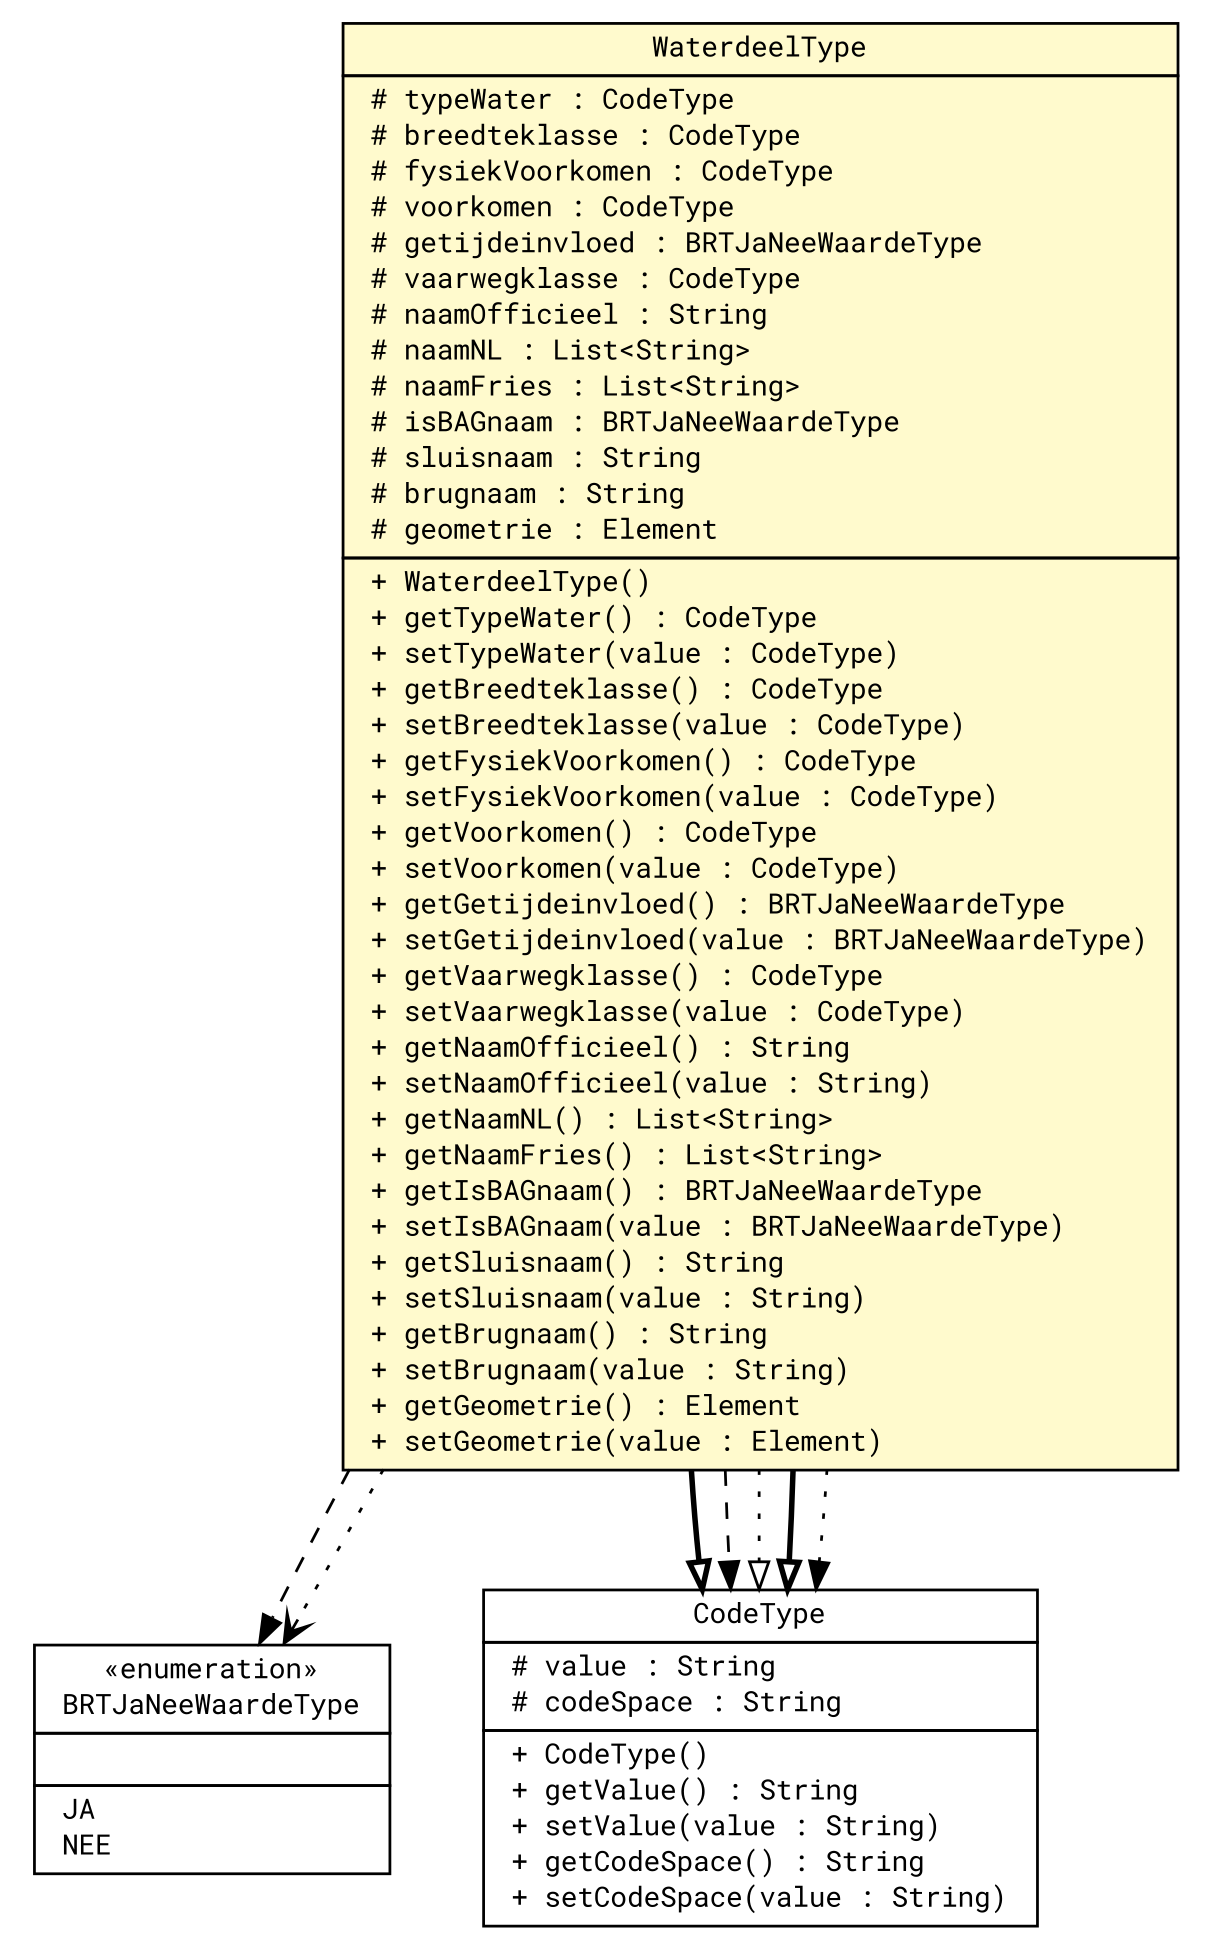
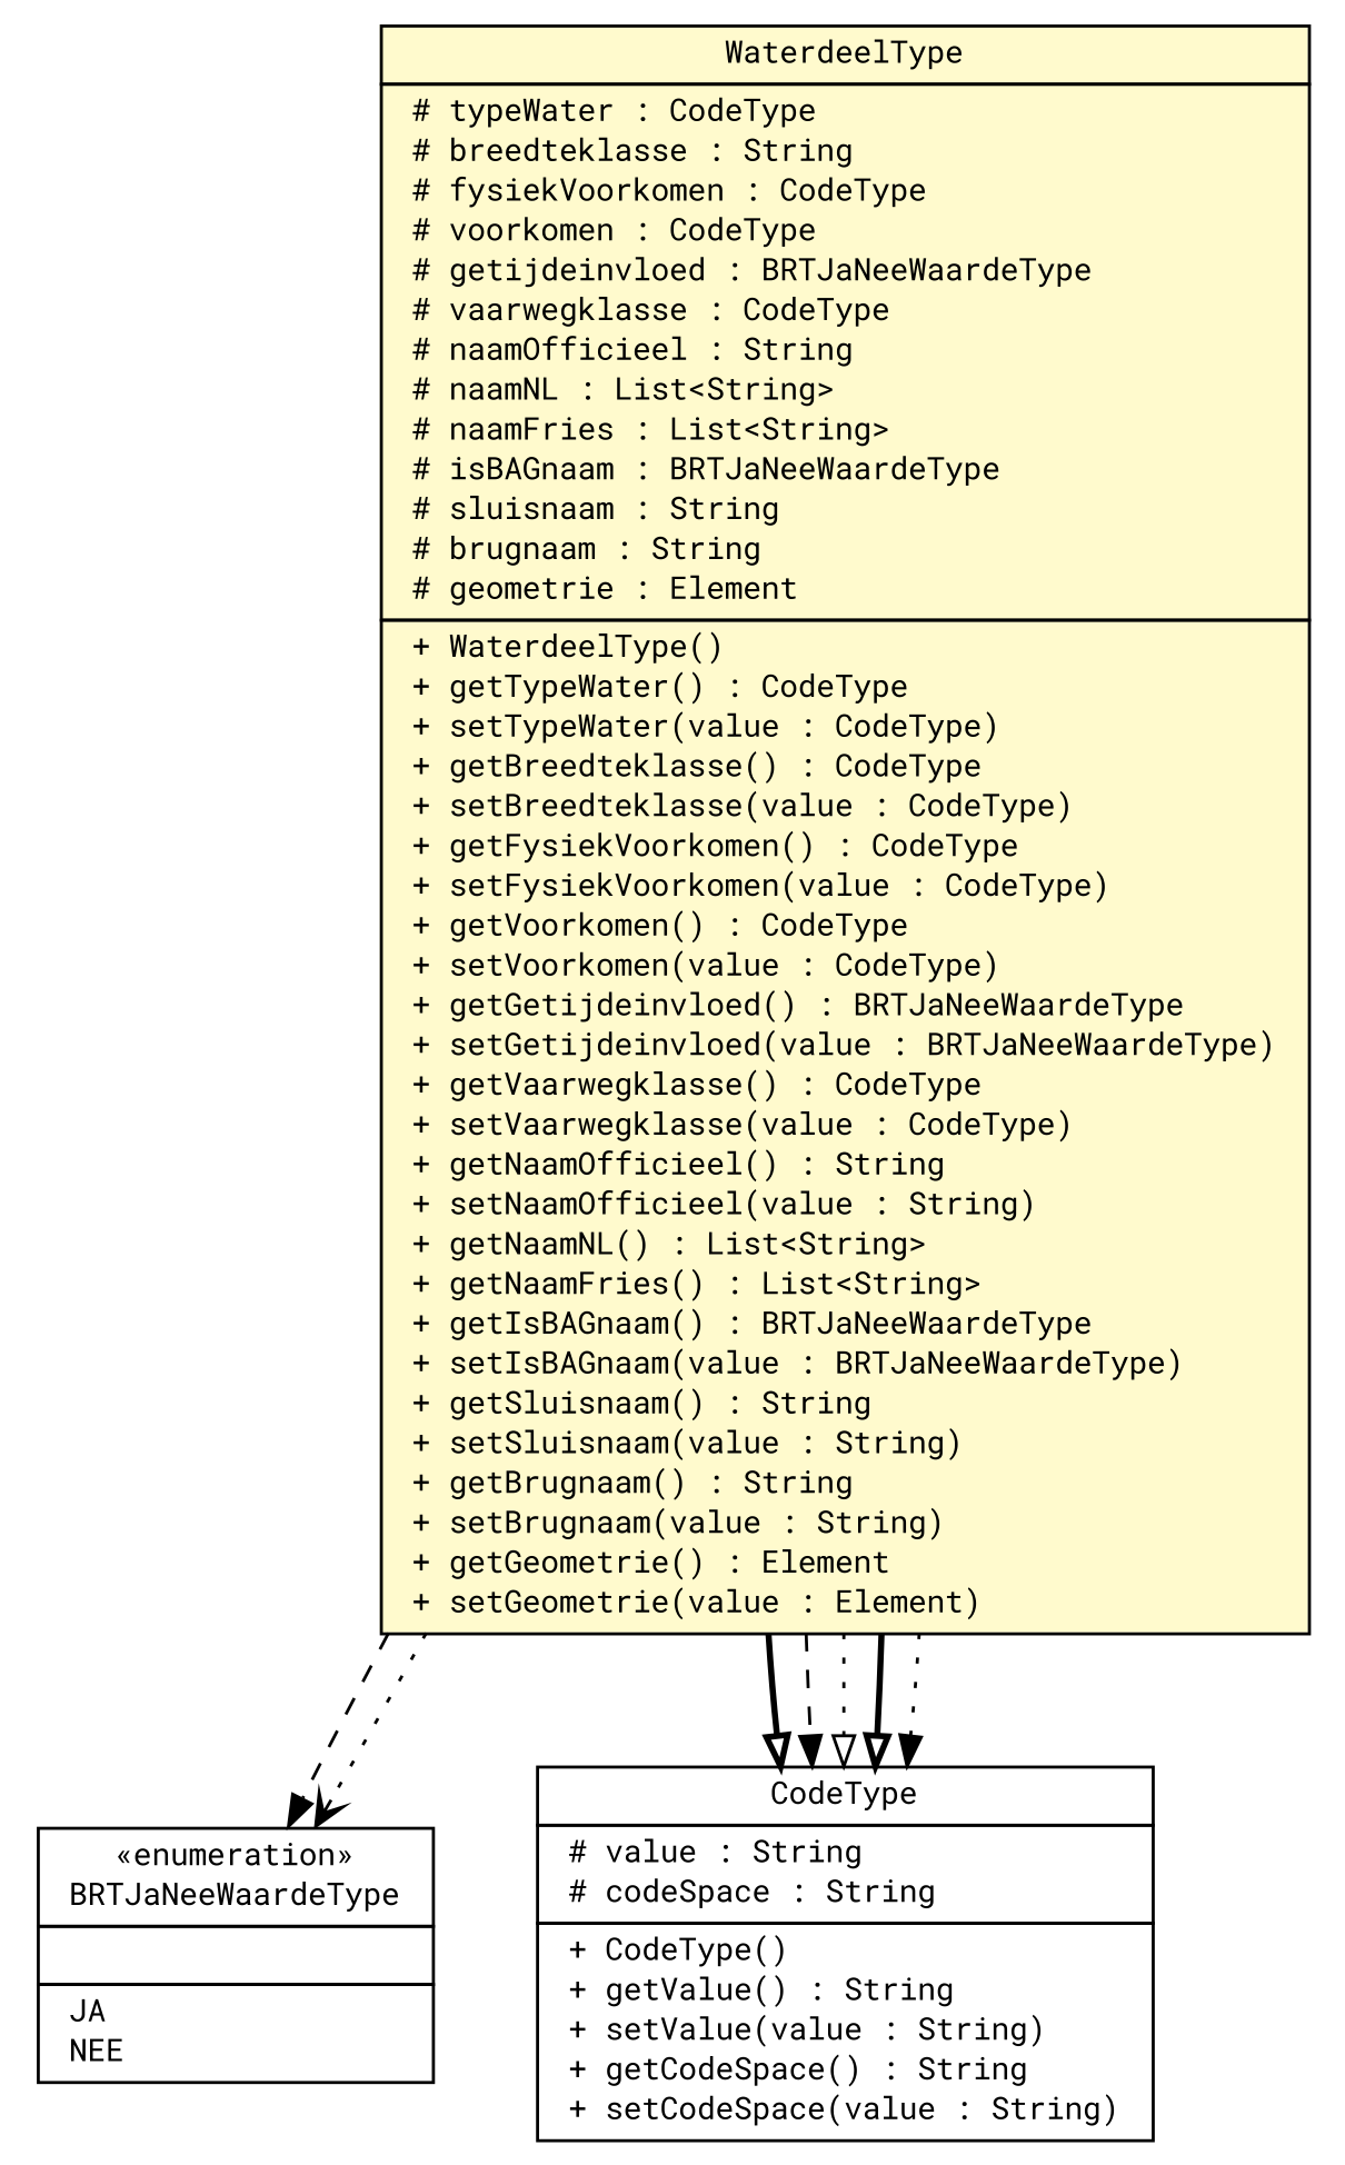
  digraph {
    fontname="Roboto Mono"
    nodesep=0.25
    ranksep=0.5
    node [fontcolor=black fontname="Roboto Mono" fontsize=10.0 shape=plaintext]
    edge [arrowhead=normal color=black fontcolor=black fontname="Roboto Mono" fontsize=10.0 headport=p labelfontname=Helvetica labelfontsize=10 style=dotted tailport=p]
    n1 [label=<<table title="nl.b3p.topnl.top250nl.BRTJaNeeWaardeType" border="0" cellborder="1" cellspacing="0" cellpadding="2" port="p" href="./BRTJaNeeWaardeType.html"> 		<tr><td><table border="0" cellspacing="0" cellpadding="1"> <tr><td align="center" balign="center"> &#171;enumeration&#187; </td></tr> <tr><td align="center" balign="center"> BRTJaNeeWaardeType </td></tr> 		</table></td></tr> 		<tr><td><table border="0" cellspacing="0" cellpadding="1"> <tr><td align="left" balign="left">  </td></tr> 		</table></td></tr> 		<tr><td><table border="0" cellspacing="0" cellpadding="1"> <tr><td align="left" balign="left"> JA </td></tr> <tr><td align="left" balign="left"> NEE </td></tr> 		</table></td></tr> 		</table>>]
-   n2 [label=<<table title="nl.b3p.topnl.top250nl.WaterdeelType" border="0" cellborder="1" cellspacing="0" cellpadding="2" port="p" bgcolor="lemonChiffon" href="./WaterdeelType.html"> 		<tr><td><table border="0" cellspacing="0" cellpadding="1"> <tr><td align="center" balign="center"> WaterdeelType </td></tr> 		</table></td></tr> 		<tr><td><table border="0" cellspacing="0" cellpadding="1"> <tr><td align="left" balign="left"> # typeWater : CodeType </td></tr> <tr><td align="left" balign="left"> # breedteklasse : CodeType </td></tr> <tr><td align="left" balign="left"> # fysiekVoorkomen : CodeType </td></tr> <tr><td align="left" balign="left"> # voorkomen : CodeType </td></tr> <tr><td align="left" balign="left"> # getijdeinvloed : BRTJaNeeWaardeType </td></tr> <tr><td align="left" balign="left"> # vaarwegklasse : CodeType </td></tr> <tr><td align="left" balign="left"> # naamOfficieel : String </td></tr> <tr><td align="left" balign="left"> # naamNL : List&lt;String&gt; </td></tr> <tr><td align="left" balign="left"> # naamFries : List&lt;String&gt; </td></tr> <tr><td align="left" balign="left"> # isBAGnaam : BRTJaNeeWaardeType </td></tr> <tr><td align="left" balign="left"> # sluisnaam : String </td></tr> <tr><td align="left" balign="left"> # brugnaam : String </td></tr> <tr><td align="left" balign="left"> # geometrie : Element </td></tr> 		</table></td></tr> 		<tr><td><table border="0" cellspacing="0" cellpadding="1"> <tr><td align="left" balign="left"> + WaterdeelType() </td></tr> <tr><td align="left" balign="left"> + getTypeWater() : CodeType </td></tr> <tr><td align="left" balign="left"> + setTypeWater(value : CodeType) </td></tr> <tr><td align="left" balign="left"> + getBreedteklasse() : CodeType </td></tr> <tr><td align="left" balign="left"> + setBreedteklasse(value : CodeType) </td></tr> <tr><td align="left" balign="left"> + getFysiekVoorkomen() : CodeType </td></tr> <tr><td align="left" balign="left"> + setFysiekVoorkomen(value : CodeType) </td></tr> <tr><td align="left" balign="left"> + getVoorkomen() : CodeType </td></tr> <tr><td align="left" balign="left"> + setVoorkomen(value : CodeType) </td></tr> <tr><td align="left" balign="left"> + getGetijdeinvloed() : BRTJaNeeWaardeType </td></tr> <tr><td align="left" balign="left"> + setGetijdeinvloed(value : BRTJaNeeWaardeType) </td></tr> <tr><td align="left" balign="left"> + getVaarwegklasse() : CodeType </td></tr> <tr><td align="left" balign="left"> + setVaarwegklasse(value : CodeType) </td></tr> <tr><td align="left" balign="left"> + getNaamOfficieel() : String </td></tr> <tr><td align="left" balign="left"> + setNaamOfficieel(value : String) </td></tr> <tr><td align="left" balign="left"> + getNaamNL() : List&lt;String&gt; </td></tr> <tr><td align="left" balign="left"> + getNaamFries() : List&lt;String&gt; </td></tr> <tr><td align="left" balign="left"> + getIsBAGnaam() : BRTJaNeeWaardeType </td></tr> <tr><td align="left" balign="left"> + setIsBAGnaam(value : BRTJaNeeWaardeType) </td></tr> <tr><td align="left" balign="left"> + getSluisnaam() : String </td></tr> <tr><td align="left" balign="left"> + setSluisnaam(value : String) </td></tr> <tr><td align="left" balign="left"> + getBrugnaam() : String </td></tr> <tr><td align="left" balign="left"> + setBrugnaam(value : String) </td></tr> <tr><td align="left" balign="left"> + getGeometrie() : Element </td></tr> <tr><td align="left" balign="left"> + setGeometrie(value : Element) </td></tr> 		</table></td></tr> 		</table>>]
+   n2 [label=<<table title="nl.b3p.topnl.top250nl.WaterdeelType" border="0" cellborder="1" cellspacing="0" cellpadding="2" port="p" bgcolor="lemonChiffon" href="./WaterdeelType.html"> 		<tr><td><table border="0" cellspacing="0" cellpadding="1"> <tr><td align="center" balign="center"> WaterdeelType </td></tr> 		</table></td></tr> 		<tr><td><table border="0" cellspacing="0" cellpadding="1"> <tr><td align="left" balign="left"> # typeWater : CodeType </td></tr> <tr><td align="left" balign="left"> # breedteklasse : String </td></tr> <tr><td align="left" balign="left"> # fysiekVoorkomen : CodeType </td></tr> <tr><td align="left" balign="left"> # voorkomen : CodeType </td></tr> <tr><td align="left" balign="left"> # getijdeinvloed : BRTJaNeeWaardeType </td></tr> <tr><td align="left" balign="left"> # vaarwegklasse : CodeType </td></tr> <tr><td align="left" balign="left"> # naamOfficieel : String </td></tr> <tr><td align="left" balign="left"> # naamNL : List&lt;String&gt; </td></tr> <tr><td align="left" balign="left"> # naamFries : List&lt;String&gt; </td></tr> <tr><td align="left" balign="left"> # isBAGnaam : BRTJaNeeWaardeType </td></tr> <tr><td align="left" balign="left"> # sluisnaam : String </td></tr> <tr><td align="left" balign="left"> # brugnaam : String </td></tr> <tr><td align="left" balign="left"> # geometrie : Element </td></tr> 		</table></td></tr> 		<tr><td><table border="0" cellspacing="0" cellpadding="1"> <tr><td align="left" balign="left"> + WaterdeelType() </td></tr> <tr><td align="left" balign="left"> + getTypeWater() : CodeType </td></tr> <tr><td align="left" balign="left"> + setTypeWater(value : CodeType) </td></tr> <tr><td align="left" balign="left"> + getBreedteklasse() : CodeType </td></tr> <tr><td align="left" balign="left"> + setBreedteklasse(value : CodeType) </td></tr> <tr><td align="left" balign="left"> + getFysiekVoorkomen() : CodeType </td></tr> <tr><td align="left" balign="left"> + setFysiekVoorkomen(value : CodeType) </td></tr> <tr><td align="left" balign="left"> + getVoorkomen() : CodeType </td></tr> <tr><td align="left" balign="left"> + setVoorkomen(value : CodeType) </td></tr> <tr><td align="left" balign="left"> + getGetijdeinvloed() : BRTJaNeeWaardeType </td></tr> <tr><td align="left" balign="left"> + setGetijdeinvloed(value : BRTJaNeeWaardeType) </td></tr> <tr><td align="left" balign="left"> + getVaarwegklasse() : CodeType </td></tr> <tr><td align="left" balign="left"> + setVaarwegklasse(value : CodeType) </td></tr> <tr><td align="left" balign="left"> + getNaamOfficieel() : String </td></tr> <tr><td align="left" balign="left"> + setNaamOfficieel(value : String) </td></tr> <tr><td align="left" balign="left"> + getNaamNL() : List&lt;String&gt; </td></tr> <tr><td align="left" balign="left"> + getNaamFries() : List&lt;String&gt; </td></tr> <tr><td align="left" balign="left"> + getIsBAGnaam() : BRTJaNeeWaardeType </td></tr> <tr><td align="left" balign="left"> + setIsBAGnaam(value : BRTJaNeeWaardeType) </td></tr> <tr><td align="left" balign="left"> + getSluisnaam() : String </td></tr> <tr><td align="left" balign="left"> + setSluisnaam(value : String) </td></tr> <tr><td align="left" balign="left"> + getBrugnaam() : String </td></tr> <tr><td align="left" balign="left"> + setBrugnaam(value : String) </td></tr> <tr><td align="left" balign="left"> + getGeometrie() : Element </td></tr> <tr><td align="left" balign="left"> + setGeometrie(value : Element) </td></tr> 		</table></td></tr> 		</table>>]
    n3 [label=<<table title="nl.b3p.topnl.top250nl.CodeType" border="0" cellborder="1" cellspacing="0" cellpadding="2" port="p" href="./CodeType.html"> 		<tr><td><table border="0" cellspacing="0" cellpadding="1"> <tr><td align="center" balign="center"> CodeType </td></tr> 		</table></td></tr> 		<tr><td><table border="0" cellspacing="0" cellpadding="1"> <tr><td align="left" balign="left"> # value : String </td></tr> <tr><td align="left" balign="left"> # codeSpace : String </td></tr> 		</table></td></tr> 		<tr><td><table border="0" cellspacing="0" cellpadding="1"> <tr><td align="left" balign="left"> + CodeType() </td></tr> <tr><td align="left" balign="left"> + getValue() : String </td></tr> <tr><td align="left" balign="left"> + setValue(value : String) </td></tr> <tr><td align="left" balign="left"> + getCodeSpace() : String </td></tr> <tr><td align="left" balign="left"> + setCodeSpace(value : String) </td></tr> 		</table></td></tr> 		</table>>]
    n2 -> n1 [style=dashed]
    n2 -> n1 [arrowhead=vee]
    n2 -> n3 [arrowhead=onormal style=bold]
    n2 -> n3 [style=dashed]
    n2 -> n3 [arrowhead=onormal]
    n2 -> n3 [arrowhead=onormal style=bold]
    n2 -> n3
  }
